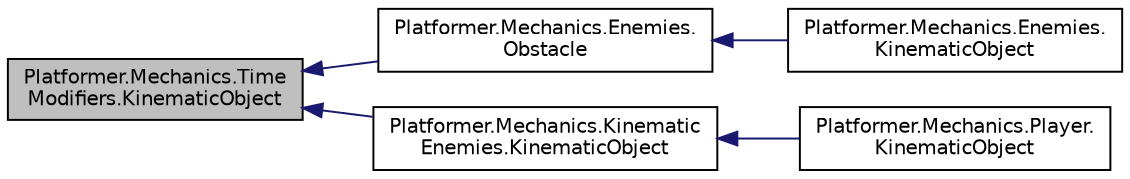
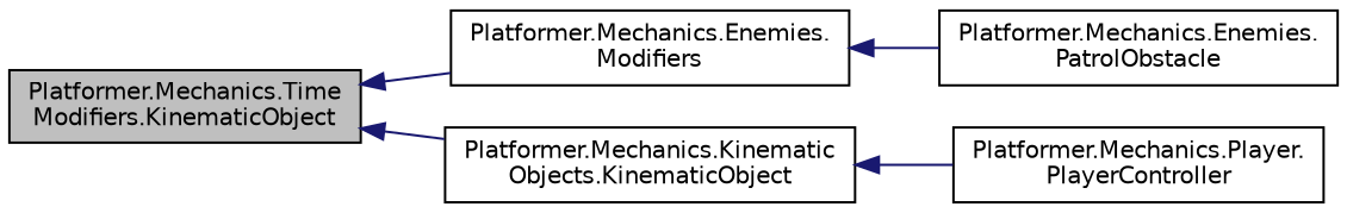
  digraph {
    rankdir=LR
    node [color=black fillcolor=white fontname=Helvetica fontsize=10 shape=record style=filled]
    edge [color=midnightblue dir=back fontname=Helvetica fontsize=10 labelfontname=Helvetica labelfontsize=10 style=solid]
    n1 [fillcolor=grey75 fontcolor=black height=0.2 label="Platformer.Mechanics.Time\lModifiers.KinematicObject" width=0.4]
-   n2 [height=0.2 label="Platformer.Mechanics.Enemies.\lObstacle" width=0.4]
-   n3 [height=0.2 label="Platformer.Mechanics.Kinematic\lEnemies.KinematicObject" width=0.4]
-   n4 [height=0.2 label="Platformer.Mechanics.Enemies.\lKinematicObject" width=0.4]
-   n5 [height=0.2 label="Platformer.Mechanics.Player.\lKinematicObject" width=0.4]
+   n2 [height=0.2 label="Platformer.Mechanics.Enemies.\lModifiers" width=0.4]
+   n3 [height=0.2 label="Platformer.Mechanics.Kinematic\lObjects.KinematicObject" width=0.4]
+   n4 [height=0.2 label="Platformer.Mechanics.Enemies.\lPatrolObstacle" width=0.4]
+   n5 [height=0.2 label="Platformer.Mechanics.Player.\lPlayerController" width=0.4]
    n1 -> n2
    n1 -> n3
    n2 -> n4
    n3 -> n5
  }
